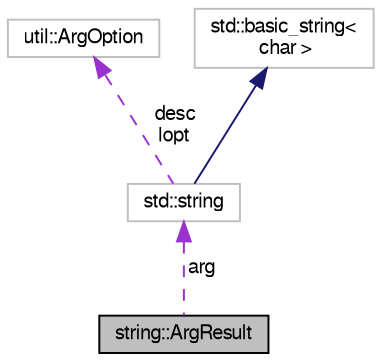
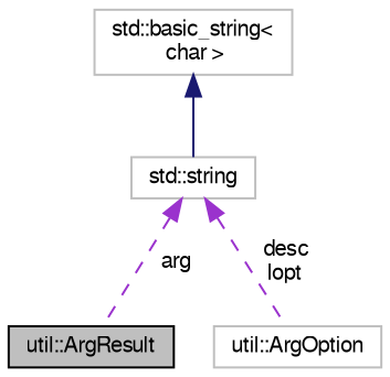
  digraph {
    node [color=grey75 fillcolor=white fontname=FreeSans fontsize=10 shape=record style=filled]
    edge [color=darkorchid3 dir=back fontname=FreeSans fontsize=10 labelfontname=FreeSans labelfontsize=10 style=dashed]
-   n1 [color=black fillcolor=grey75 fontcolor=black height=0.2 label="string::ArgResult" width=0.4]
+   n1 [color=black fillcolor=grey75 fontcolor=black height=0.2 label="util::ArgResult" width=0.4]
    n2 [height=0.2 label="util::ArgOption" width=0.4]
    n3 [height=0.2 label="std::string" width=0.4]
    n4 [height=0.2 label="std::basic_string\<\l char \>" width=0.4]
    n3 -> n1 [label=" arg"]
-   n2 -> n3 [label=" desc\nlopt"]
+   n3 -> n2 [label=" desc\nlopt"]
    n4 -> n3 [color=midnightblue style=solid]
  }
